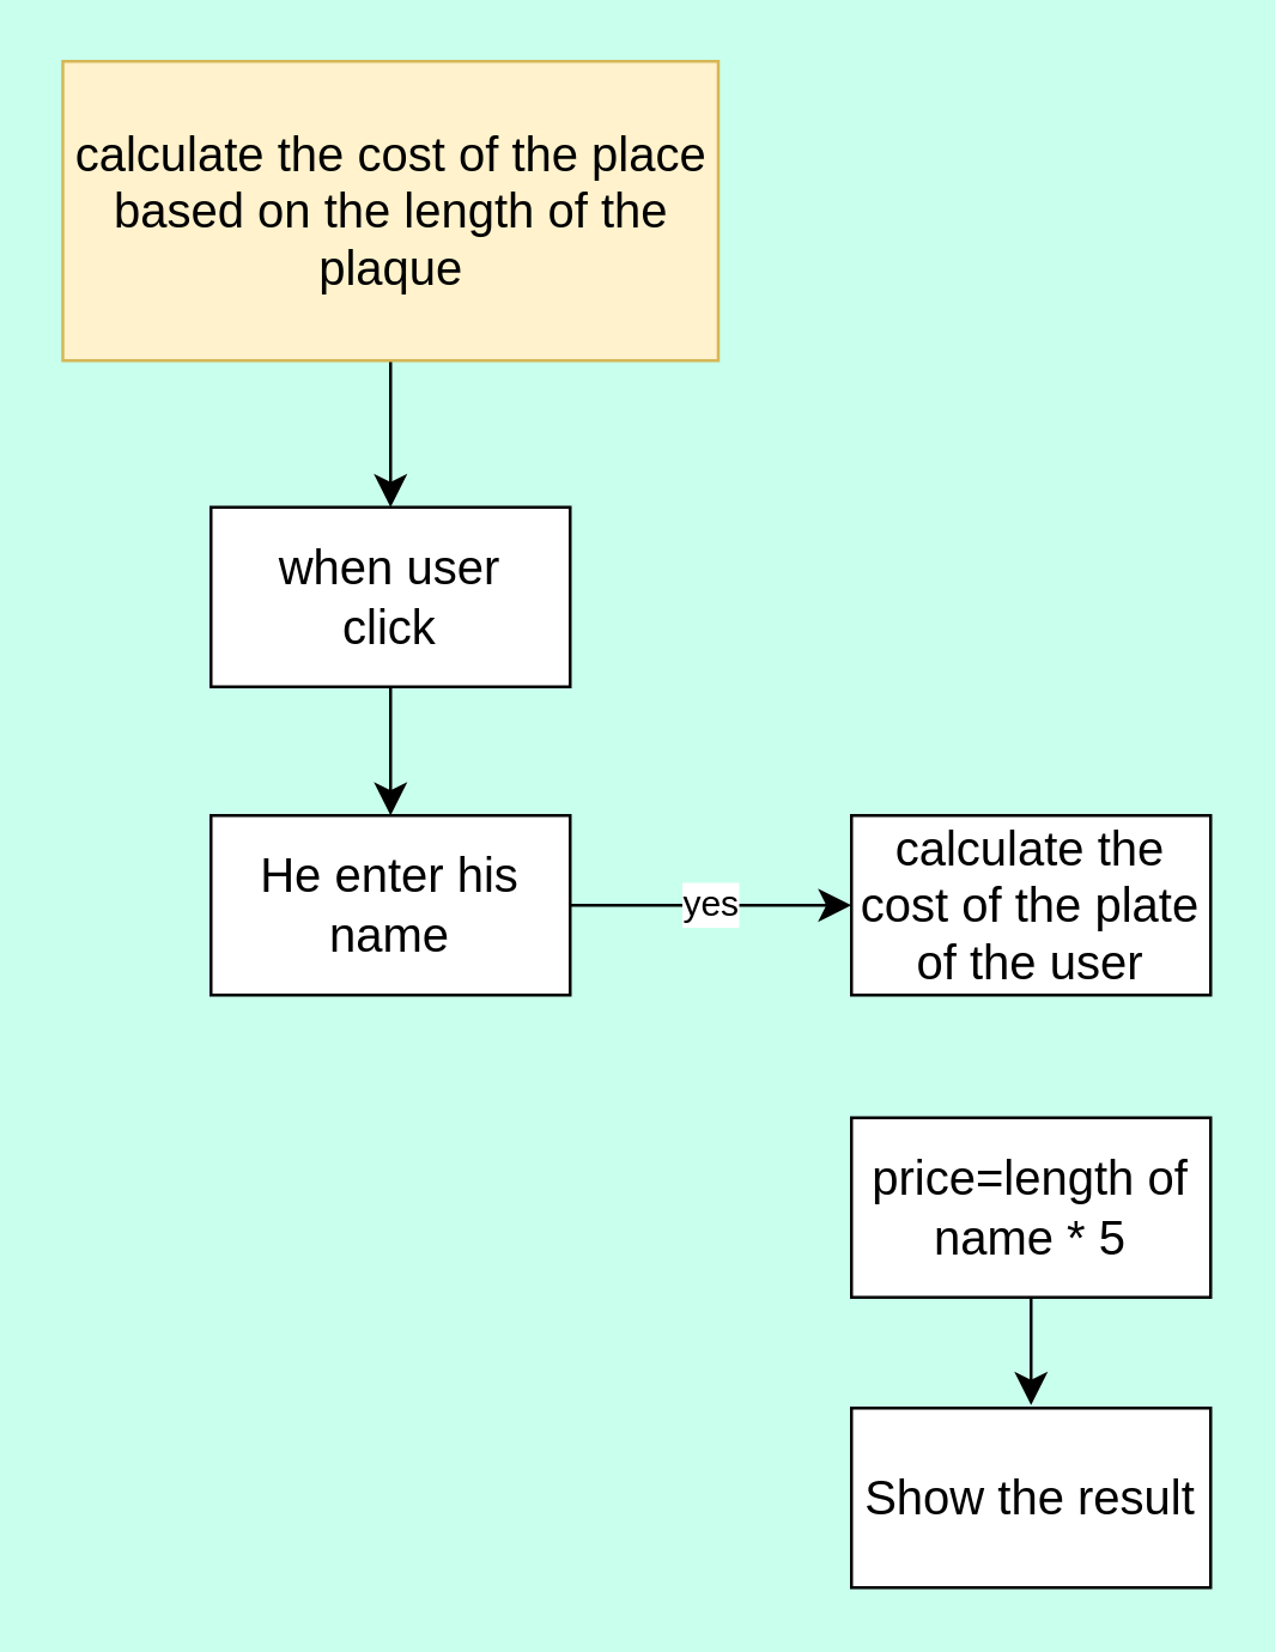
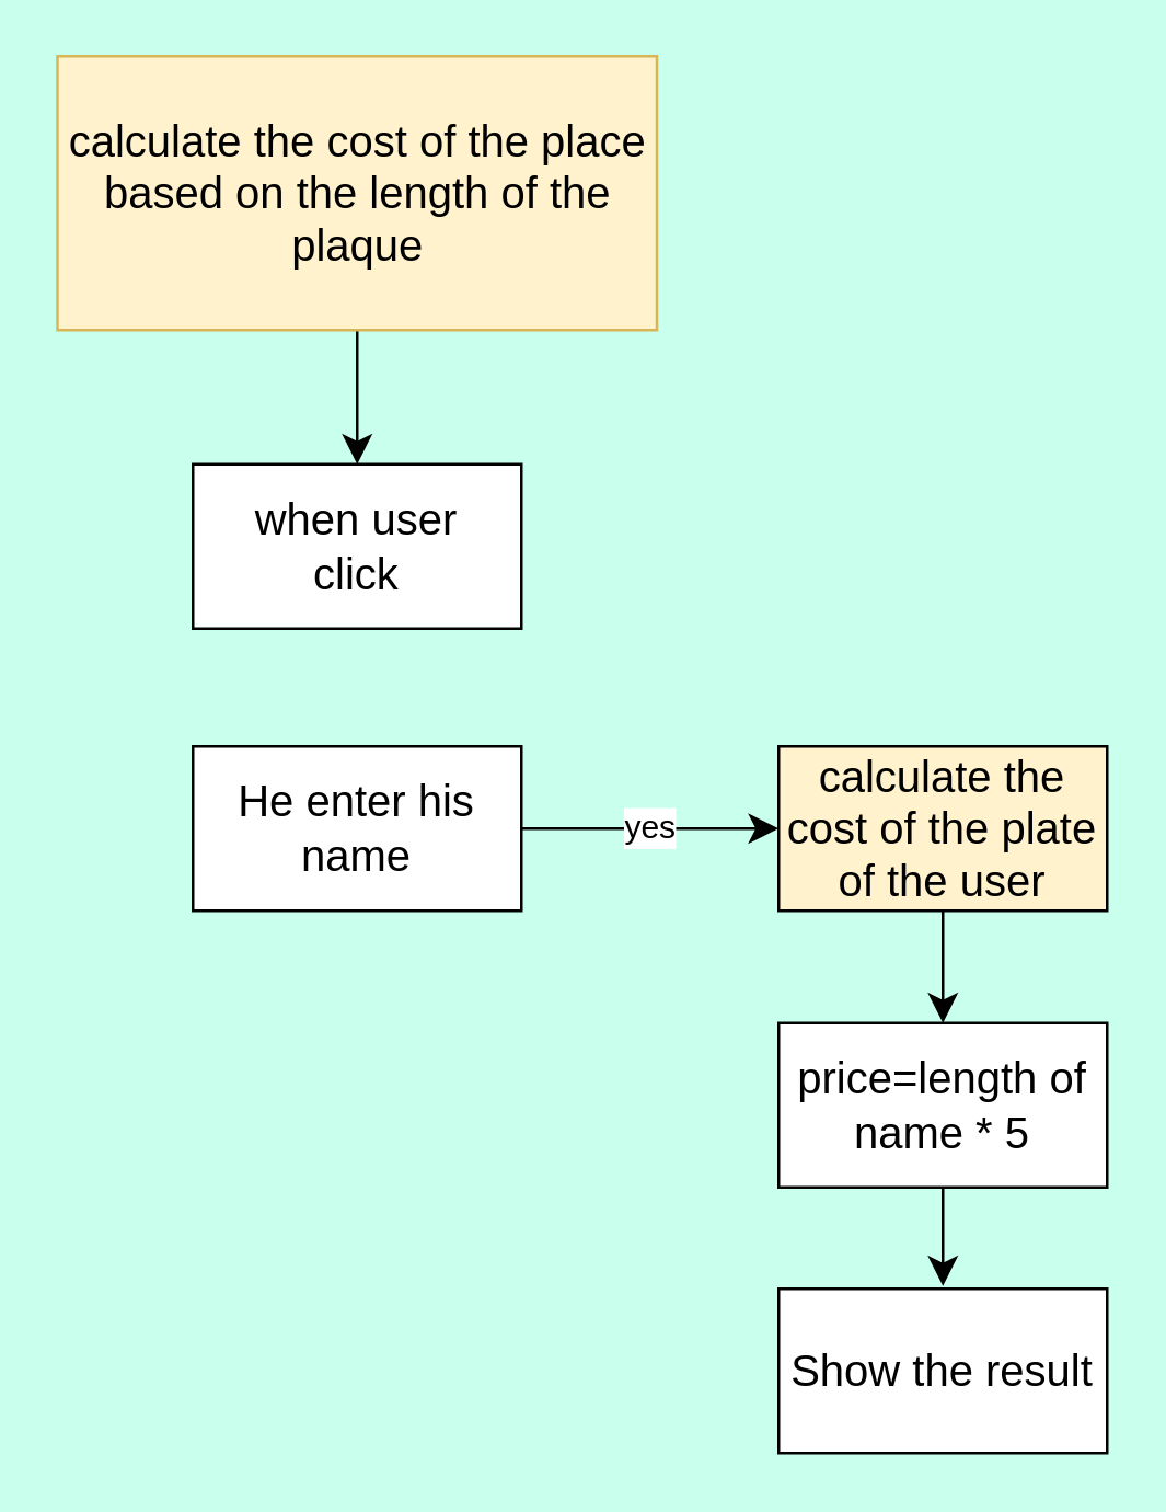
  <mxCell id="0" />
  <mxCell id="1" parent="0" />
- <mxCell id="2" style="edgeStyle=none;curved=1;rounded=0;orthogonalLoop=1;jettySize=auto;html=1;fontSize=12;startSize=8;endSize=8;" edge="1" parent="1" source="3" target="5"><mxGeometry relative="1" as="geometry" /></mxCell>
  <mxCell id="3" value="when user&lt;br&gt;click" style="rounded=0;whiteSpace=wrap;html=1;fontSize=16;" vertex="1" parent="1"><mxGeometry x="70" y="169" width="120" height="60" as="geometry" /></mxCell>
  <mxCell id="4" value="yes" style="edgeStyle=none;curved=1;rounded=0;orthogonalLoop=1;jettySize=auto;html=1;entryX=0;entryY=0.5;entryDx=0;entryDy=0;fontSize=12;startSize=8;endSize=8;strokeWidth=1;" edge="1" parent="1" source="5" target="7"><mxGeometry relative="1" as="geometry" /></mxCell>
  <mxCell id="5" value="He enter his name" style="rounded=0;whiteSpace=wrap;html=1;fontSize=16;" vertex="1" parent="1"><mxGeometry x="70" y="272" width="120" height="60" as="geometry" /></mxCell>
- <mxCell id="7" value="calculate the cost of the plate of the user" style="rounded=0;whiteSpace=wrap;html=1;fontSize=16;" vertex="1" parent="1"><mxGeometry x="284" y="272" width="120" height="60" as="geometry" /></mxCell>
+ <mxCell id="6" style="edgeStyle=none;curved=1;rounded=0;orthogonalLoop=1;jettySize=auto;html=1;fontSize=12;startSize=8;endSize=8;" edge="1" parent="1" source="7" target="9"><mxGeometry relative="1" as="geometry"><mxPoint x="344" y="403" as="targetPoint" /></mxGeometry></mxCell>
+ <mxCell id="7" value="calculate the cost of the plate of the user" style="rounded=0;whiteSpace=wrap;html=1;fontSize=16;fillColor=#fff2cc;" vertex="1" parent="1"><mxGeometry x="284" y="272" width="120" height="60" as="geometry" /></mxCell>
  <mxCell id="8" style="edgeStyle=none;curved=1;rounded=0;orthogonalLoop=1;jettySize=auto;html=1;fontSize=12;startSize=8;endSize=8;" edge="1" parent="1" source="9"><mxGeometry relative="1" as="geometry"><mxPoint x="344" y="469" as="targetPoint" /></mxGeometry></mxCell>
  <mxCell id="9" value="price=length of name * 5" style="rounded=0;whiteSpace=wrap;html=1;fontSize=16;" vertex="1" parent="1"><mxGeometry x="284" y="373" width="120" height="60" as="geometry" /></mxCell>
  <mxCell id="10" value="Show the result" style="rounded=0;whiteSpace=wrap;html=1;fontSize=16;" vertex="1" parent="1"><mxGeometry x="284" y="470" width="120" height="60" as="geometry" /></mxCell>
  <mxCell id="11" style="edgeStyle=none;curved=1;rounded=0;orthogonalLoop=1;jettySize=auto;html=1;entryX=0.5;entryY=0;entryDx=0;entryDy=0;fontSize=12;startSize=8;endSize=8;" edge="1" parent="1" source="12" target="3"><mxGeometry relative="1" as="geometry" /></mxCell>
  <mxCell id="12" value="calculate the cost of the place&lt;br&gt;based on the length of the plaque" style="rounded=0;whiteSpace=wrap;html=1;fontSize=16;fillColor=#fff2cc;strokeColor=#d6b656;" vertex="1" parent="1"><mxGeometry x="20.5" y="20" width="219" height="100" as="geometry" /></mxCell>
